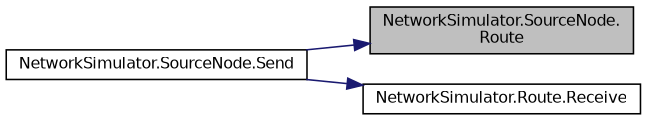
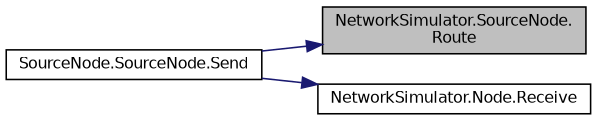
  digraph {
    rankdir=LR
    node [color=black fillcolor=white fontname=Helvetica fontsize=10 shape=record style=filled]
    edge [color=midnightblue fontname=Helvetica fontsize=10 labelfontname=Helvetica labelfontsize=10 style=solid]
    n1 [fillcolor=grey75 fontcolor=black height=0.2 label="NetworkSimulator.SourceNode.\lRoute" width=0.4]
-   n2 [height=0.2 label="NetworkSimulator.SourceNode.Send" width=0.4]
-   n3 [height=0.2 label="NetworkSimulator.Route.Receive" width=0.4]
+   n2 [height=0.2 label="SourceNode.SourceNode.Send" width=0.4]
+   n3 [height=0.2 label="NetworkSimulator.Node.Receive" width=0.4]
    n2 -> n1
    n2 -> n3
  }
